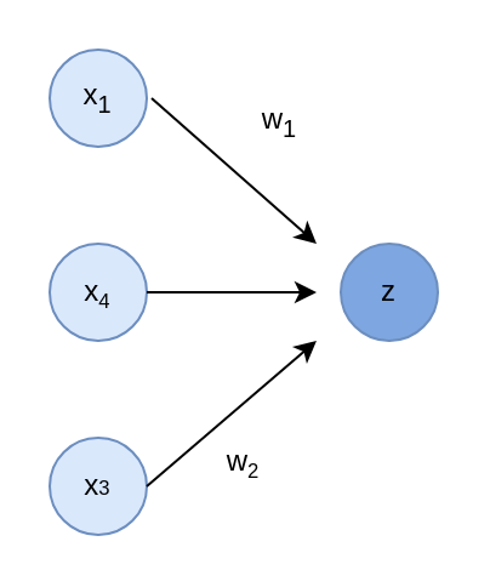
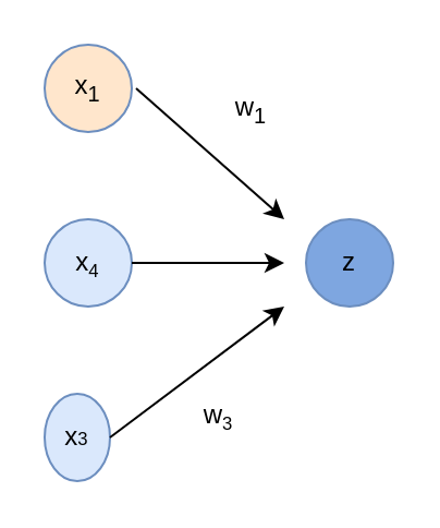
  <mxCell id="0" />
  <mxCell id="1" parent="0" />
- <mxCell id="2" value="x&lt;sub&gt;1&lt;/sub&gt;" style="ellipse;whiteSpace=wrap;html=1;aspect=fixed;fillColor=#dae8fc;strokeColor=#6c8ebf;" vertex="1" parent="1"><mxGeometry x="20" y="20" width="40" height="40" as="geometry" /></mxCell>
+ <mxCell id="2" value="x&lt;sub&gt;1&lt;/sub&gt;" style="ellipse;whiteSpace=wrap;html=1;aspect=fixed;fillColor=#ffe6cc;strokeColor=#6c8ebf;" vertex="1" parent="1"><mxGeometry x="20" y="20" width="40" height="40" as="geometry" /></mxCell>
  <mxCell id="3" value="x&lt;span style=&quot;font-size: 10px&quot;&gt;&lt;sub&gt;4&lt;/sub&gt;&lt;/span&gt;" style="ellipse;whiteSpace=wrap;html=1;aspect=fixed;fillColor=#dae8fc;strokeColor=#6c8ebf;" vertex="1" parent="1"><mxGeometry x="20" y="100" width="40" height="40" as="geometry" /></mxCell>
- <mxCell id="4" value="x&lt;span style=&quot;font-size: 8.333px&quot;&gt;3&lt;/span&gt;" style="ellipse;whiteSpace=wrap;html=1;aspect=fixed;fillColor=#dae8fc;strokeColor=#6c8ebf;" vertex="1" parent="1"><mxGeometry x="20" y="180" width="40" height="40" as="geometry" /></mxCell>
+ <mxCell id="4" value="x&lt;span style=&quot;font-size: 8.333px&quot;&gt;3&lt;/span&gt;" style="ellipse;whiteSpace=wrap;html=1;aspect=fixed;fillColor=#dae8fc;strokeColor=#6c8ebf;" vertex="1" parent="1"><mxGeometry x="20" y="180" width="30" height="40" as="geometry" /></mxCell>
  <mxCell id="5" value="z" style="ellipse;whiteSpace=wrap;html=1;aspect=fixed;strokeColor=#6c8ebf;fillColor=#7EA6E0;" vertex="1" parent="1"><mxGeometry x="140" y="100" width="40" height="40" as="geometry" /></mxCell>
  <mxCell id="6" value="" style="endArrow=classic;html=1;" edge="1" parent="1"><mxGeometry width="50" height="50" relative="1" as="geometry"><mxPoint x="62" y="40" as="sourcePoint" /><mxPoint x="130" y="100" as="targetPoint" /></mxGeometry></mxCell>
  <mxCell id="7" value="" style="endArrow=classic;html=1;exitX=1;exitY=0.5;exitDx=0;exitDy=0;" edge="1" parent="1" source="3"><mxGeometry width="50" height="50" relative="1" as="geometry"><mxPoint x="72" y="50" as="sourcePoint" /><mxPoint x="130" y="120" as="targetPoint" /></mxGeometry></mxCell>
  <mxCell id="8" value="" style="endArrow=classic;html=1;exitX=1;exitY=0.5;exitDx=0;exitDy=0;" edge="1" parent="1" source="4"><mxGeometry width="50" height="50" relative="1" as="geometry"><mxPoint x="72" y="50" as="sourcePoint" /><mxPoint x="130" y="140" as="targetPoint" /></mxGeometry></mxCell>
  <mxCell id="9" value="w&lt;sub&gt;1&lt;/sub&gt;" style="text;html=1;strokeColor=none;fillColor=none;align=center;verticalAlign=middle;whiteSpace=wrap;rounded=0;" vertex="1" parent="1"><mxGeometry x="95" y="40" width="40" height="20" as="geometry" /></mxCell>
- <mxCell id="10" value="w&lt;span style=&quot;font-size: 10px&quot;&gt;&lt;sub&gt;2&lt;/sub&gt;&lt;/span&gt;" style="text;html=1;strokeColor=none;fillColor=none;align=center;verticalAlign=middle;whiteSpace=wrap;rounded=0;" vertex="1" parent="1"><mxGeometry x="80" y="180" width="40" height="20" as="geometry" /></mxCell>
+ <mxCell id="10" value="w&lt;span style=&quot;font-size: 10px&quot;&gt;&lt;sub&gt;3&lt;/sub&gt;&lt;/span&gt;" style="text;html=1;strokeColor=none;fillColor=none;align=center;verticalAlign=middle;whiteSpace=wrap;rounded=0;" vertex="1" parent="1"><mxGeometry x="80" y="180" width="40" height="20" as="geometry" /></mxCell>
